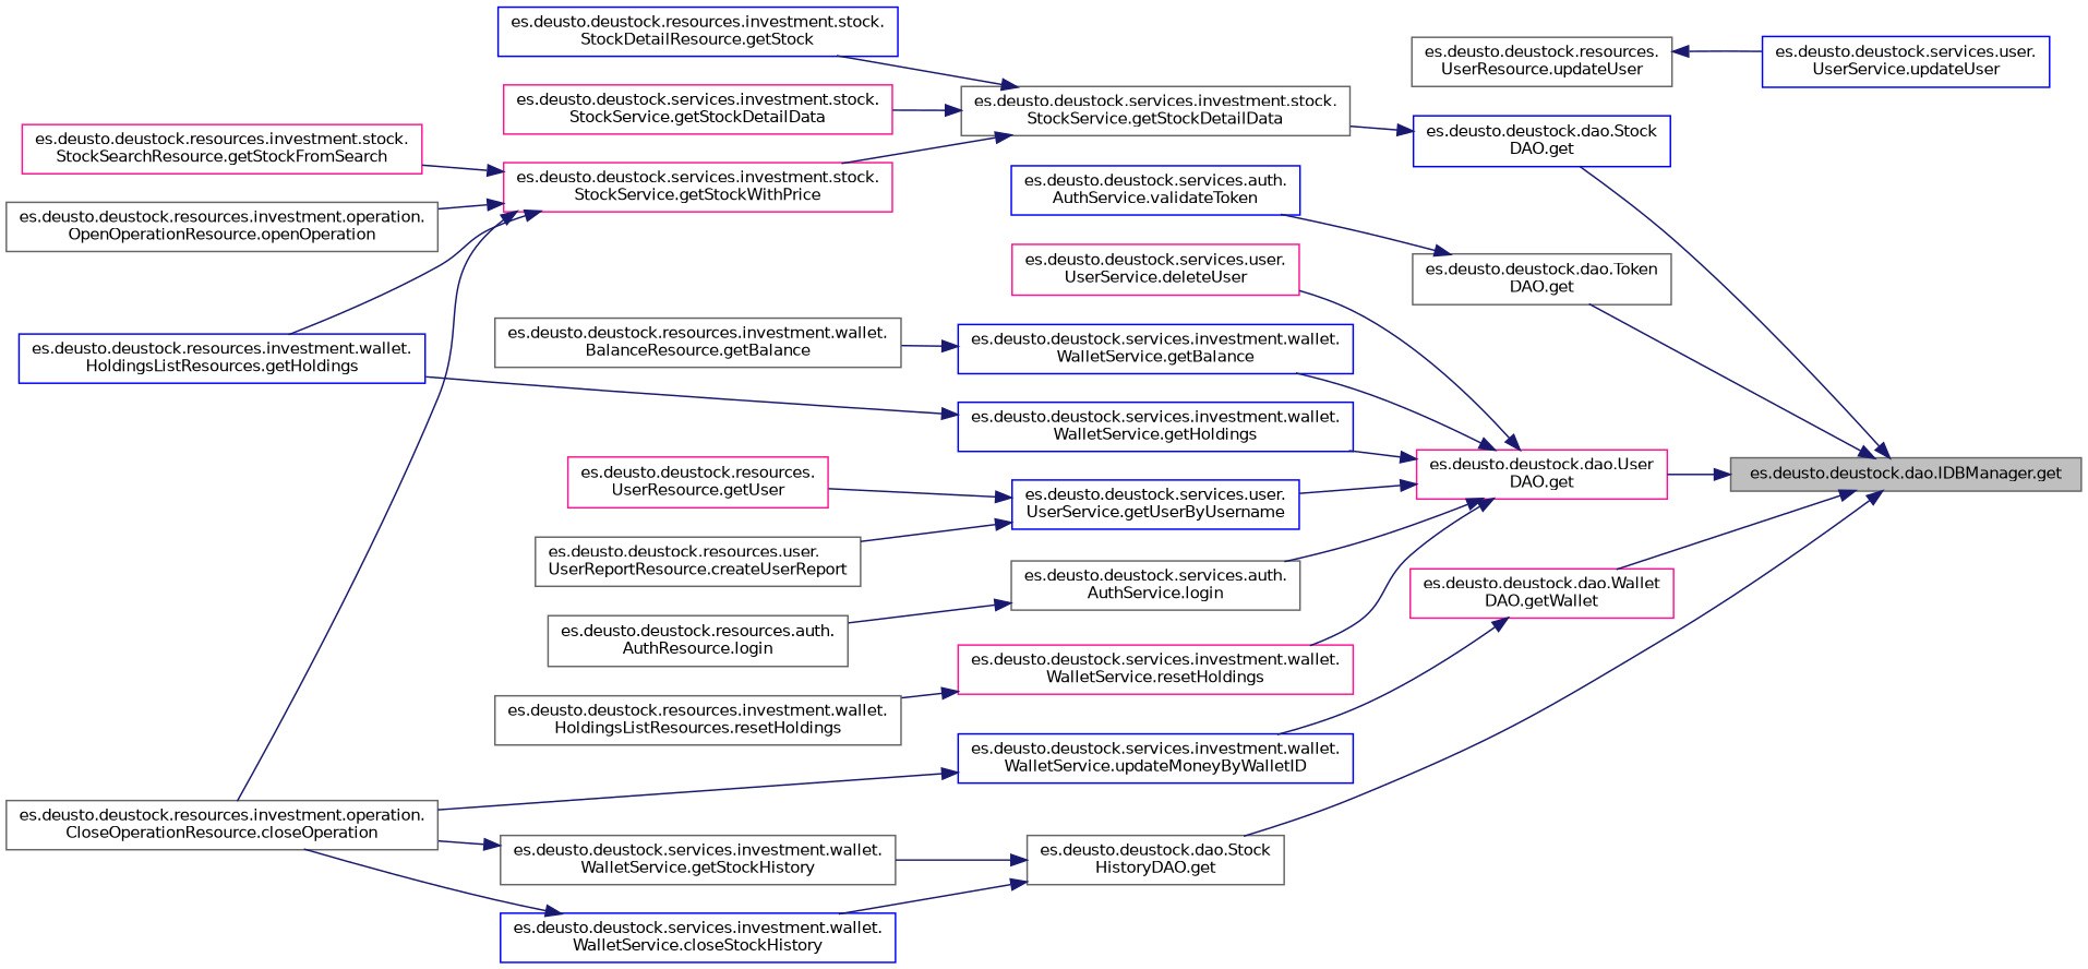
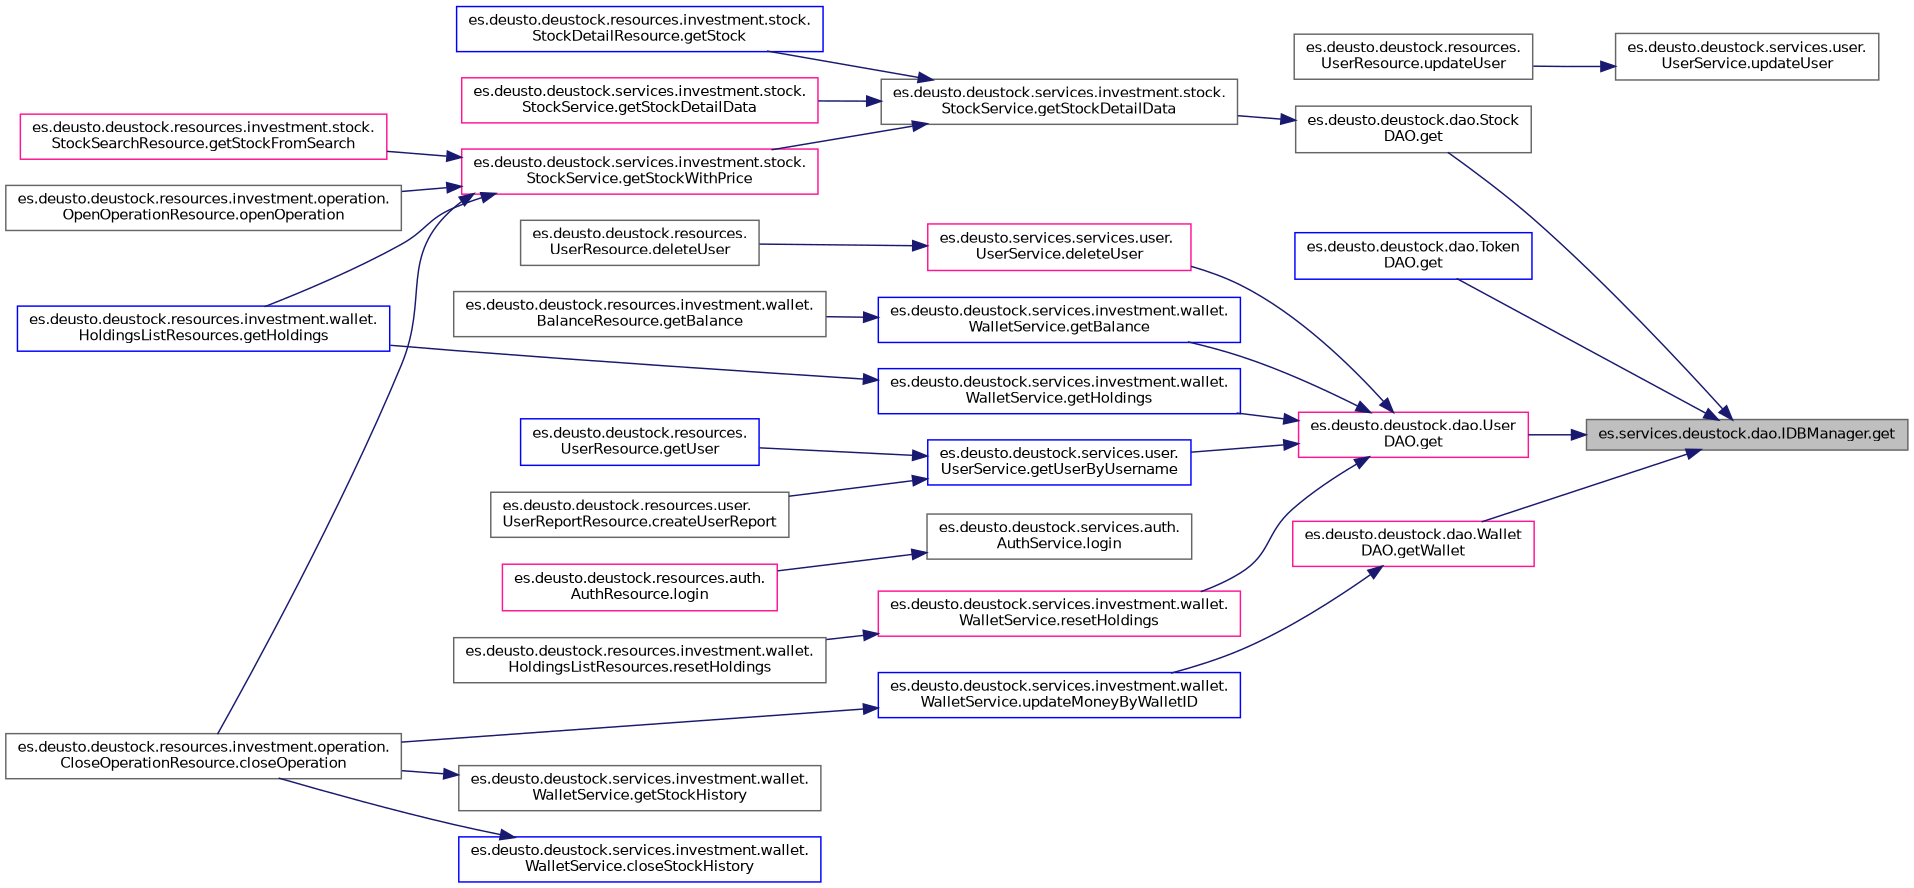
  digraph {
    rankdir=RL
    node [color=gray40 fillcolor=white fontname=Helvetica fontsize=10 shape=record style=filled]
    edge [color=midnightblue dir=back fontname=Helvetica fontsize=10 labelfontname=Helvetica labelfontsize=10 style=solid]
-   n1 [fillcolor=grey75 fontcolor=black height=0.2 label="es.deusto.deustock.dao.IDBManager.get" width=0.4]
-   n2 [color=blue height=0.2 label="es.deusto.deustock.dao.Stock\lDAO.get" width=0.4]
-   n3 [height=0.2 label="es.deusto.deustock.dao.Token\lDAO.get" width=0.4]
+   n1 [fillcolor=grey75 fontcolor=black height=0.2 label="es.services.deustock.dao.IDBManager.get" width=0.4]
+   n2 [height=0.2 label="es.deusto.deustock.dao.Stock\lDAO.get" width=0.4]
+   n3 [color=blue height=0.2 label="es.deusto.deustock.dao.Token\lDAO.get" width=0.4]
    n4 [color=deeppink height=0.2 label="es.deusto.deustock.dao.User\lDAO.get" width=0.4]
-   n5 [height=0.2 label="es.deusto.deustock.dao.Stock\lHistoryDAO.get" width=0.4]
    n6 [color=deeppink height=0.2 label="es.deusto.deustock.dao.Wallet\lDAO.getWallet" width=0.4]
    n7 [height=0.2 label="es.deusto.deustock.services.investment.stock.\lStockService.getStockDetailData" width=0.4]
-   n8 [color=blue height=0.2 label="es.deusto.deustock.services.auth.\lAuthService.validateToken" width=0.4]
-   n9 [color=deeppink height=0.2 label="es.deusto.deustock.services.user.\lUserService.deleteUser" width=0.4]
+   n9 [color=deeppink height=0.2 label="es.deusto.services.services.user.\lUserService.deleteUser" width=0.4]
    n10 [color=blue height=0.2 label="es.deusto.deustock.services.investment.wallet.\lWalletService.getBalance" width=0.4]
    n11 [color=blue height=0.2 label="es.deusto.deustock.services.investment.wallet.\lWalletService.getHoldings" width=0.4]
    n12 [color=blue height=0.2 label="es.deusto.deustock.services.user.\lUserService.getUserByUsername" width=0.4]
    n13 [height=0.2 label="es.deusto.deustock.services.auth.\lAuthService.login" width=0.4]
    n14 [color=deeppink height=0.2 label="es.deusto.deustock.services.investment.wallet.\lWalletService.resetHoldings" width=0.4]
    n15 [color=blue height=0.2 label="es.deusto.deustock.services.investment.wallet.\lWalletService.closeStockHistory" width=0.4]
    n16 [height=0.2 label="es.deusto.deustock.services.investment.wallet.\lWalletService.getStockHistory" width=0.4]
    n17 [color=blue height=0.2 label="es.deusto.deustock.services.investment.wallet.\lWalletService.updateMoneyByWalletID" width=0.4]
    n18 [color=blue height=0.2 label="es.deusto.deustock.resources.investment.stock.\lStockDetailResource.getStock" width=0.4]
    n19 [color=deeppink height=0.2 label="es.deusto.deustock.services.investment.stock.\lStockService.getStockDetailData" width=0.4]
    n20 [color=deeppink height=0.2 label="es.deusto.deustock.services.investment.stock.\lStockService.getStockWithPrice" width=0.4]
    n21 [height=0.2 label="es.deusto.deustock.resources.investment.operation.\lCloseOperationResource.closeOperation" width=0.4]
    n22 [color=blue height=0.2 label="es.deusto.deustock.resources.investment.wallet.\lHoldingsListResources.getHoldings" width=0.4]
    n23 [color=deeppink height=0.2 label="es.deusto.deustock.resources.investment.stock.\lStockSearchResource.getStockFromSearch" width=0.4]
    n24 [height=0.2 label="es.deusto.deustock.resources.investment.operation.\lOpenOperationResource.openOperation" width=0.4]
+   n25 [height=0.2 label="es.deusto.deustock.resources.\lUserResource.deleteUser" width=0.4]
    n26 [height=0.2 label="es.deusto.deustock.resources.investment.wallet.\lBalanceResource.getBalance" width=0.4]
    n27 [height=0.2 label="es.deusto.deustock.resources.user.\lUserReportResource.createUserReport" width=0.4]
-   n28 [color=deeppink height=0.2 label="es.deusto.deustock.resources.\lUserResource.getUser" width=0.4]
-   n29 [height=0.2 label="es.deusto.deustock.resources.auth.\lAuthResource.login" width=0.4]
+   n28 [color=blue height=0.2 label="es.deusto.deustock.resources.\lUserResource.getUser" width=0.4]
+   n29 [color=deeppink height=0.2 label="es.deusto.deustock.resources.auth.\lAuthResource.login" width=0.4]
    n30 [height=0.2 label="es.deusto.deustock.resources.investment.wallet.\lHoldingsListResources.resetHoldings" width=0.4]
-   n31 [color=blue height=0.2 label="es.deusto.deustock.services.user.\lUserService.updateUser" width=0.4]
+   n31 [height=0.2 label="es.deusto.deustock.services.user.\lUserService.updateUser" width=0.4]
    n32 [height=0.2 label="es.deusto.deustock.resources.\lUserResource.updateUser" width=0.4]
    n1 -> n2
    n1 -> n3
    n1 -> n4
-   n1 -> n5
    n1 -> n6
    n2 -> n7
-   n3 -> n8
    n4 -> n9
    n4 -> n10
    n4 -> n11
    n4 -> n12
-   n4 -> n13
    n4 -> n14
-   n5 -> n15
-   n5 -> n16
    n6 -> n17
    n7 -> n18
    n7 -> n19
    n7 -> n20
+   n9 -> n25
    n10 -> n26
    n11 -> n22
    n12 -> n27
    n12 -> n28
    n13 -> n29
    n14 -> n30
    n15 -> n21
    n16 -> n21
    n17 -> n21
    n20 -> n21
    n20 -> n22
    n20 -> n23
    n20 -> n24
-   n32 -> n31
+   n31 -> n32
  }
